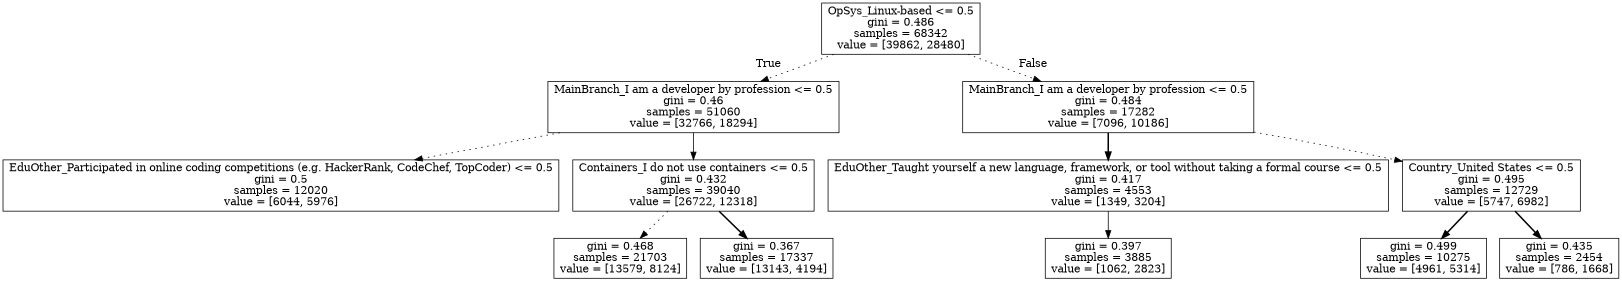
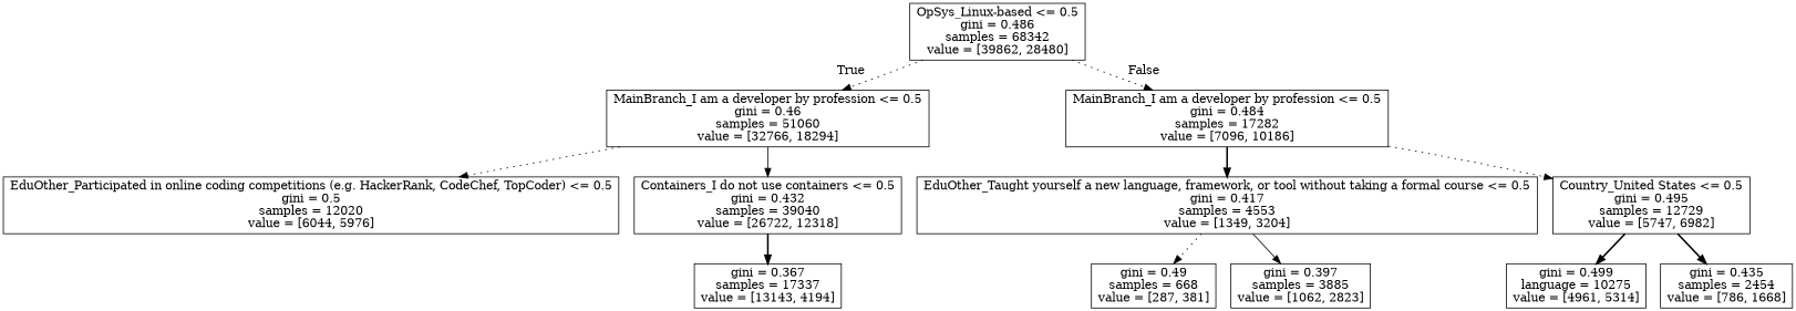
  digraph {
    node [shape=box]
    edge [style=dotted]
    n1 [label="OpSys_Linux-based <= 0.5\ngini = 0.486\nsamples = 68342\nvalue = [39862, 28480]"]
    n2 [label="MainBranch_I am a developer by profession <= 0.5\ngini = 0.46\nsamples = 51060\nvalue = [32766, 18294]"]
    n3 [label="MainBranch_I am a developer by profession <= 0.5\ngini = 0.484\nsamples = 17282\nvalue = [7096, 10186]"]
    n4 [label="EduOther_Participated in online coding competitions (e.g. HackerRank, CodeChef, TopCoder) <= 0.5\ngini = 0.5\nsamples = 12020\nvalue = [6044, 5976]"]
    n5 [label="Containers_I do not use containers <= 0.5\ngini = 0.432\nsamples = 39040\nvalue = [26722, 12318]"]
    n6 [label="EduOther_Taught yourself a new language, framework, or tool without taking a formal course <= 0.5\ngini = 0.417\nsamples = 4553\nvalue = [1349, 3204]"]
    n7 [label="Country_United States <= 0.5\ngini = 0.495\nsamples = 12729\nvalue = [5747, 6982]"]
-   n8 [label="gini = 0.468\nsamples = 21703\nvalue = [13579, 8124]"]
    n9 [label="gini = 0.367\nsamples = 17337\nvalue = [13143, 4194]"]
+   n10 [label="gini = 0.49\nsamples = 668\nvalue = [287, 381]"]
    n11 [label="gini = 0.397\nsamples = 3885\nvalue = [1062, 2823]"]
-   n12 [label="gini = 0.499\nsamples = 10275\nvalue = [4961, 5314]"]
+   n12 [label="gini = 0.499\nlanguage = 10275\nvalue = [4961, 5314]"]
    n13 [label="gini = 0.435\nsamples = 2454\nvalue = [786, 1668]"]
    n1 -> n2 [headlabel=True labelangle=45 labeldistance=2.5]
    n1 -> n3 [headlabel=False labelangle=-45 labeldistance=2.5]
    n2 -> n4
    n2 -> n5 [style=solid]
    n3 -> n6 [style=bold]
    n3 -> n7
-   n5 -> n8
    n5 -> n9 [style=bold]
+   n6 -> n10
    n6 -> n11 [style=solid]
    n7 -> n12 [style=bold]
    n7 -> n13 [style=bold]
  }
